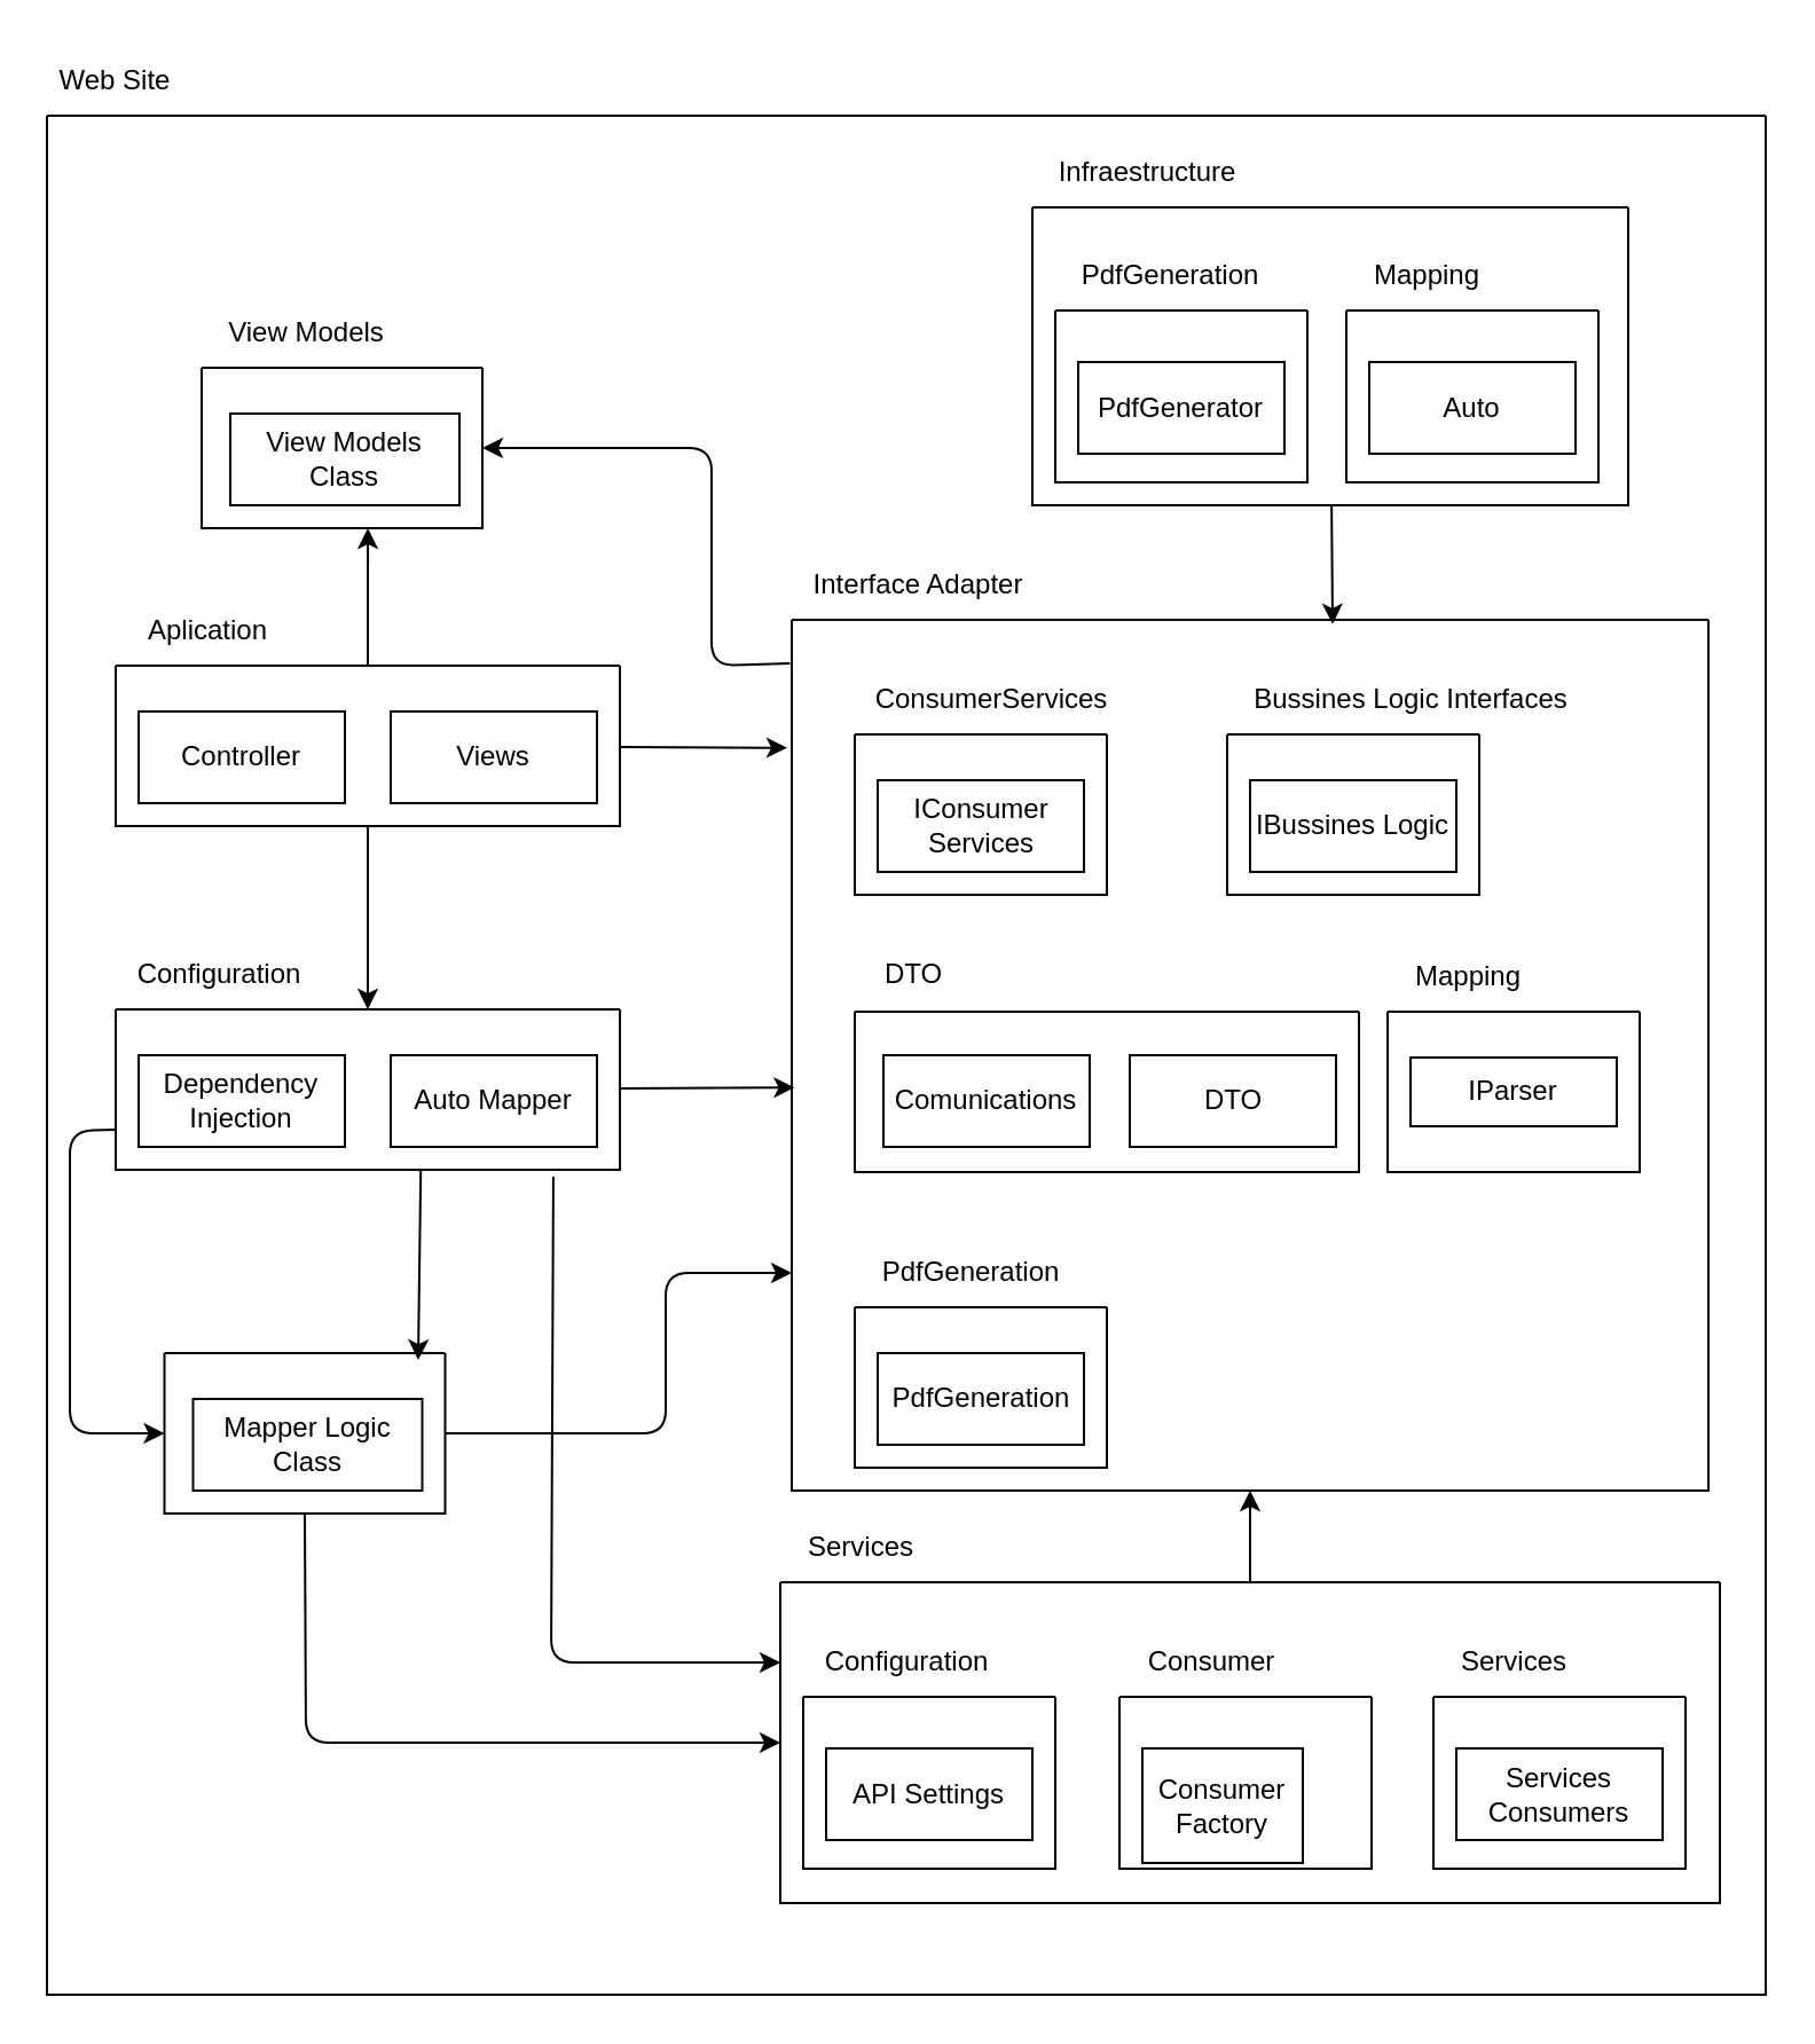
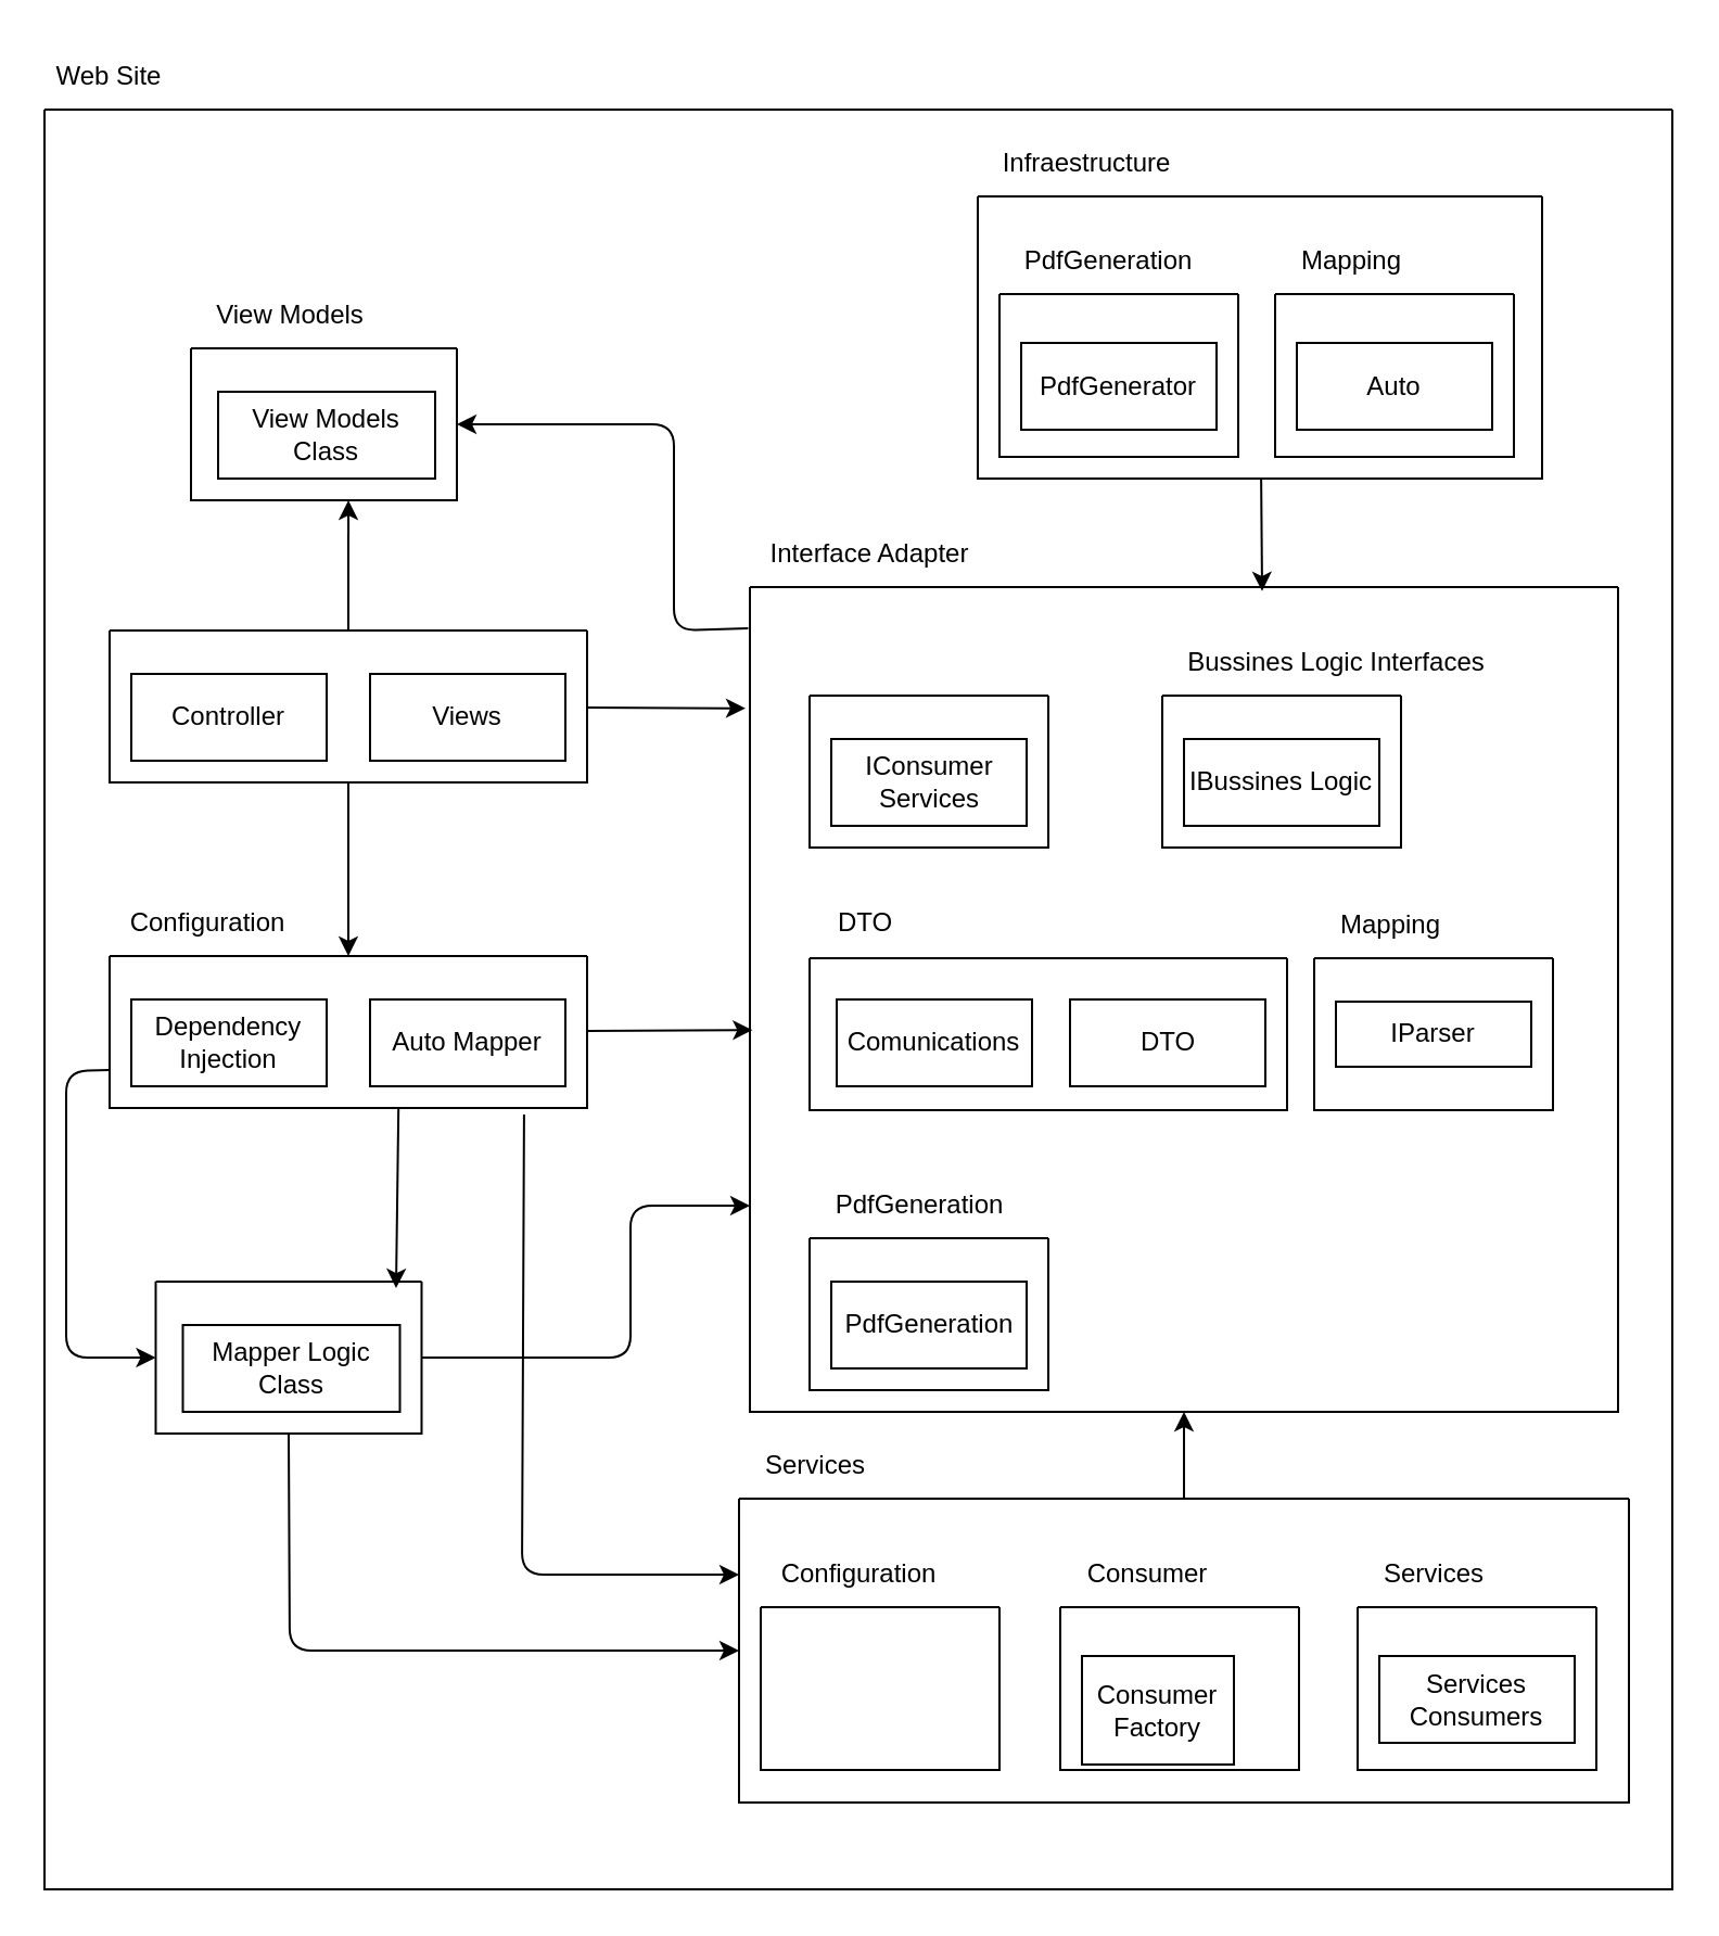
  <mxCell id="0" />
  <mxCell id="1" parent="0" />
  <mxCell id="2" value="" style="swimlane;startSize=0;" parent="1" vertex="1"><mxGeometry x="20" y="50" width="750" height="820" as="geometry" /></mxCell>
  <mxCell id="3" style="edgeStyle=none;html=1;entryX=0.5;entryY=0;entryDx=0;entryDy=0;" edge="1" parent="2" source="5" target="39"><mxGeometry relative="1" as="geometry" /></mxCell>
  <mxCell id="4" style="edgeStyle=none;html=1;entryX=-0.005;entryY=0.147;entryDx=0;entryDy=0;entryPerimeter=0;" edge="1" parent="2" source="5" target="11"><mxGeometry relative="1" as="geometry" /></mxCell>
  <mxCell id="5" value="" style="swimlane;startSize=0;" parent="2" vertex="1"><mxGeometry x="30" y="240" width="220" height="70" as="geometry" /></mxCell>
  <mxCell id="6" value="Controller" style="whiteSpace=wrap;html=1;" parent="5" vertex="1"><mxGeometry x="10" y="20" width="90" height="40" as="geometry" /></mxCell>
  <mxCell id="7" value="Views" style="whiteSpace=wrap;html=1;" vertex="1" parent="5"><mxGeometry x="120" y="20" width="90" height="40" as="geometry" /></mxCell>
- <mxCell id="8" value="Aplication" style="text;html=1;align=center;verticalAlign=middle;resizable=0;points=[];autosize=1;strokeColor=none;fillColor=none;" parent="2" vertex="1"><mxGeometry x="30" y="210" width="80" height="30" as="geometry" /></mxCell>
  <mxCell id="9" value="Interface Adapter" style="text;html=1;align=center;verticalAlign=middle;resizable=0;points=[];autosize=1;strokeColor=none;fillColor=none;" parent="2" vertex="1"><mxGeometry x="325" y="190" width="110" height="30" as="geometry" /></mxCell>
  <mxCell id="10" style="edgeStyle=none;html=1;exitX=-0.002;exitY=0.05;exitDx=0;exitDy=0;entryX=1;entryY=0.5;entryDx=0;entryDy=0;exitPerimeter=0;" edge="1" parent="2" source="11" target="59"><mxGeometry relative="1" as="geometry"><Array as="points"><mxPoint x="290" y="240" /><mxPoint x="290" y="145" /></Array></mxGeometry></mxCell>
  <mxCell id="11" value="" style="swimlane;startSize=0;" parent="2" vertex="1"><mxGeometry x="325" y="220" width="400" height="380" as="geometry" /></mxCell>
  <mxCell id="12" value="" style="swimlane;startSize=0;" parent="11" vertex="1"><mxGeometry x="27.5" y="50" width="110" height="70" as="geometry" /></mxCell>
  <mxCell id="13" value="IConsumer Services" style="whiteSpace=wrap;html=1;" parent="12" vertex="1"><mxGeometry x="10" y="20" width="90" height="40" as="geometry" /></mxCell>
- <mxCell id="14" value="ConsumerServices" style="text;html=1;align=center;verticalAlign=middle;resizable=0;points=[];autosize=1;strokeColor=none;fillColor=none;" parent="11" vertex="1"><mxGeometry x="26.5" y="20" width="120" height="30" as="geometry" /></mxCell>
  <mxCell id="15" value="" style="swimlane;startSize=0;" parent="11" vertex="1"><mxGeometry x="260" y="171" width="110" height="70" as="geometry" /></mxCell>
  <mxCell id="16" value="IParser" style="whiteSpace=wrap;html=1;" parent="15" vertex="1"><mxGeometry x="10" y="20" width="90" height="30" as="geometry" /></mxCell>
  <mxCell id="17" value="Mapping" style="text;html=1;align=center;verticalAlign=middle;resizable=0;points=[];autosize=1;strokeColor=none;fillColor=none;" parent="11" vertex="1"><mxGeometry x="260" y="141" width="70" height="30" as="geometry" /></mxCell>
  <mxCell id="18" value="" style="swimlane;startSize=0;" parent="11" vertex="1"><mxGeometry x="27.5" y="171" width="220" height="70" as="geometry" /></mxCell>
  <mxCell id="19" value="DTO" style="whiteSpace=wrap;html=1;" parent="18" vertex="1"><mxGeometry x="120" y="19" width="90" height="40" as="geometry" /></mxCell>
  <mxCell id="20" value="Comunications" style="whiteSpace=wrap;html=1;" parent="18" vertex="1"><mxGeometry x="12.5" y="19" width="90" height="40" as="geometry" /></mxCell>
  <mxCell id="21" value="DTO" style="text;html=1;align=center;verticalAlign=middle;resizable=0;points=[];autosize=1;strokeColor=none;fillColor=none;" parent="11" vertex="1"><mxGeometry x="27.5" y="140" width="50" height="30" as="geometry" /></mxCell>
  <mxCell id="22" value="" style="swimlane;startSize=0;" parent="11" vertex="1"><mxGeometry x="190" y="50" width="110" height="70" as="geometry" /></mxCell>
  <mxCell id="23" value="IBussines Logic" style="whiteSpace=wrap;html=1;" parent="22" vertex="1"><mxGeometry x="10" y="20" width="90" height="40" as="geometry" /></mxCell>
  <mxCell id="24" value="Bussines Logic Interfaces" style="text;html=1;align=center;verticalAlign=middle;resizable=0;points=[];autosize=1;strokeColor=none;fillColor=none;" parent="11" vertex="1"><mxGeometry x="190" y="20" width="160" height="30" as="geometry" /></mxCell>
  <mxCell id="25" value="" style="swimlane;startSize=0;" parent="11" vertex="1"><mxGeometry x="27.5" y="300" width="110" height="70" as="geometry" /></mxCell>
  <mxCell id="26" value="PdfGeneration" style="whiteSpace=wrap;html=1;" parent="25" vertex="1"><mxGeometry x="10" y="20" width="90" height="40" as="geometry" /></mxCell>
  <mxCell id="27" value="PdfGeneration" style="text;html=1;align=center;verticalAlign=middle;resizable=0;points=[];autosize=1;strokeColor=none;fillColor=none;" parent="11" vertex="1"><mxGeometry x="27.5" y="270" width="100" height="30" as="geometry" /></mxCell>
  <mxCell id="28" value="" style="swimlane;startSize=0;" parent="2" vertex="1"><mxGeometry x="430" y="40" width="260" height="130" as="geometry" /></mxCell>
  <mxCell id="29" value="PdfGeneration" style="text;html=1;align=center;verticalAlign=middle;resizable=0;points=[];autosize=1;strokeColor=none;fillColor=none;" parent="28" vertex="1"><mxGeometry x="10" y="15" width="100" height="30" as="geometry" /></mxCell>
  <mxCell id="30" value="" style="swimlane;startSize=0;" parent="28" vertex="1"><mxGeometry x="137" y="45" width="110" height="75" as="geometry" /></mxCell>
  <mxCell id="31" value="Auto" style="whiteSpace=wrap;html=1;" parent="30" vertex="1"><mxGeometry x="10" y="22.5" width="90" height="40" as="geometry" /></mxCell>
  <mxCell id="32" value="Mapping" style="text;html=1;align=center;verticalAlign=middle;resizable=0;points=[];autosize=1;strokeColor=none;fillColor=none;" parent="28" vertex="1"><mxGeometry x="137" y="15" width="70" height="30" as="geometry" /></mxCell>
  <mxCell id="33" value="" style="swimlane;startSize=0;" vertex="1" parent="28"><mxGeometry x="10" y="45" width="110" height="75" as="geometry" /></mxCell>
  <mxCell id="34" value="PdfGenerator" style="whiteSpace=wrap;html=1;" vertex="1" parent="33"><mxGeometry x="10" y="22.5" width="90" height="40" as="geometry" /></mxCell>
  <mxCell id="35" value="Infraestructure" style="text;html=1;align=center;verticalAlign=middle;resizable=0;points=[];autosize=1;strokeColor=none;fillColor=none;" parent="2" vertex="1"><mxGeometry x="430" y="10" width="100" height="30" as="geometry" /></mxCell>
  <mxCell id="36" value="Configuration" style="text;html=1;align=center;verticalAlign=middle;resizable=0;points=[];autosize=1;strokeColor=none;fillColor=none;" parent="2" vertex="1"><mxGeometry x="30" y="360" width="90" height="30" as="geometry" /></mxCell>
  <mxCell id="37" style="edgeStyle=none;html=1;exitX=0;exitY=0.75;exitDx=0;exitDy=0;entryX=0;entryY=0.5;entryDx=0;entryDy=0;" edge="1" parent="2" source="39" target="44"><mxGeometry relative="1" as="geometry"><Array as="points"><mxPoint x="10" y="443" /><mxPoint x="10" y="575" /></Array></mxGeometry></mxCell>
  <mxCell id="38" style="edgeStyle=none;html=1;exitX=0.868;exitY=1.043;exitDx=0;exitDy=0;entryX=0;entryY=0.25;entryDx=0;entryDy=0;exitPerimeter=0;" edge="1" parent="2" source="39" target="47"><mxGeometry relative="1" as="geometry"><Array as="points"><mxPoint x="220" y="675" /></Array></mxGeometry></mxCell>
  <mxCell id="39" value="" style="swimlane;startSize=0;" parent="2" vertex="1"><mxGeometry x="30" y="390" width="220" height="70" as="geometry" /></mxCell>
  <mxCell id="40" value="Dependency Injection" style="whiteSpace=wrap;html=1;" parent="39" vertex="1"><mxGeometry x="10" y="20" width="90" height="40" as="geometry" /></mxCell>
  <mxCell id="41" value="Auto Mapper" style="whiteSpace=wrap;html=1;" parent="39" vertex="1"><mxGeometry x="120" y="20" width="90" height="40" as="geometry" /></mxCell>
  <mxCell id="42" style="edgeStyle=none;html=1;exitX=0.5;exitY=1;exitDx=0;exitDy=0;entryX=0;entryY=0.5;entryDx=0;entryDy=0;" edge="1" parent="2" source="44" target="47"><mxGeometry relative="1" as="geometry"><Array as="points"><mxPoint x="113" y="710" /></Array></mxGeometry></mxCell>
  <mxCell id="43" style="edgeStyle=none;html=1;entryX=0;entryY=0.75;entryDx=0;entryDy=0;" edge="1" parent="2" source="44" target="11"><mxGeometry relative="1" as="geometry"><Array as="points"><mxPoint x="270" y="575" /><mxPoint x="270" y="505" /></Array></mxGeometry></mxCell>
  <mxCell id="44" value="" style="swimlane;startSize=0;" vertex="1" parent="2"><mxGeometry x="51.25" y="540" width="122.5" height="70" as="geometry" /></mxCell>
  <mxCell id="45" value="Mapper Logic Class" style="whiteSpace=wrap;html=1;" vertex="1" parent="44"><mxGeometry x="12.5" y="20" width="100" height="40" as="geometry" /></mxCell>
  <mxCell id="46" style="edgeStyle=none;html=1;exitX=0.5;exitY=0;exitDx=0;exitDy=0;entryX=0.5;entryY=1;entryDx=0;entryDy=0;" edge="1" parent="2" source="47" target="11"><mxGeometry relative="1" as="geometry" /></mxCell>
  <mxCell id="47" value="" style="swimlane;startSize=0;" vertex="1" parent="2"><mxGeometry x="320" y="640" width="410" height="140" as="geometry" /></mxCell>
  <mxCell id="48" value="Configuration" style="text;html=1;align=center;verticalAlign=middle;resizable=0;points=[];autosize=1;strokeColor=none;fillColor=none;" vertex="1" parent="47"><mxGeometry x="10" y="20" width="90" height="30" as="geometry" /></mxCell>
  <mxCell id="49" value="" style="swimlane;startSize=0;" vertex="1" parent="47"><mxGeometry x="148" y="50" width="110" height="75" as="geometry" /></mxCell>
  <mxCell id="50" value="Consumer Factory" style="whiteSpace=wrap;html=1;" vertex="1" parent="49"><mxGeometry x="10" y="22.5" width="70" height="50" as="geometry" /></mxCell>
  <mxCell id="51" value="Consumer" style="text;html=1;align=center;verticalAlign=middle;resizable=0;points=[];autosize=1;strokeColor=none;fillColor=none;" vertex="1" parent="47"><mxGeometry x="148" y="20" width="80" height="30" as="geometry" /></mxCell>
  <mxCell id="52" value="" style="swimlane;startSize=0;" vertex="1" parent="47"><mxGeometry x="10" y="50" width="110" height="75" as="geometry" /></mxCell>
- <mxCell id="53" value="API Settings" style="whiteSpace=wrap;html=1;" vertex="1" parent="52"><mxGeometry x="10" y="22.5" width="90" height="40" as="geometry" /></mxCell>
  <mxCell id="54" value="" style="swimlane;startSize=0;" vertex="1" parent="47"><mxGeometry x="285" y="50" width="110" height="75" as="geometry" /></mxCell>
  <mxCell id="55" value="Services Consumers" style="whiteSpace=wrap;html=1;" vertex="1" parent="54"><mxGeometry x="10" y="22.5" width="90" height="40" as="geometry" /></mxCell>
  <mxCell id="56" value="Services" style="text;html=1;align=center;verticalAlign=middle;resizable=0;points=[];autosize=1;strokeColor=none;fillColor=none;" vertex="1" parent="47"><mxGeometry x="285" y="20" width="70" height="30" as="geometry" /></mxCell>
  <mxCell id="57" value="Services" style="text;html=1;align=center;verticalAlign=middle;resizable=0;points=[];autosize=1;strokeColor=none;fillColor=none;" vertex="1" parent="2"><mxGeometry x="320" y="610" width="70" height="30" as="geometry" /></mxCell>
  <mxCell id="58" value="View Models" style="text;html=1;align=center;verticalAlign=middle;resizable=0;points=[];autosize=1;strokeColor=none;fillColor=none;" vertex="1" parent="2"><mxGeometry x="67.5" y="80" width="90" height="30" as="geometry" /></mxCell>
  <mxCell id="59" value="" style="swimlane;startSize=0;" vertex="1" parent="2"><mxGeometry x="67.5" y="110" width="122.5" height="70" as="geometry" /></mxCell>
  <mxCell id="60" value="View Models Class" style="whiteSpace=wrap;html=1;" vertex="1" parent="59"><mxGeometry x="12.5" y="20" width="100" height="40" as="geometry" /></mxCell>
  <mxCell id="61" style="edgeStyle=none;html=1;entryX=0.592;entryY=1;entryDx=0;entryDy=0;entryPerimeter=0;" edge="1" parent="2" source="5" target="59"><mxGeometry relative="1" as="geometry" /></mxCell>
  <mxCell id="62" style="edgeStyle=none;html=1;entryX=0.003;entryY=0.537;entryDx=0;entryDy=0;entryPerimeter=0;" edge="1" parent="2" source="39" target="11"><mxGeometry relative="1" as="geometry" /></mxCell>
  <mxCell id="63" style="edgeStyle=none;html=1;entryX=0.904;entryY=0.043;entryDx=0;entryDy=0;entryPerimeter=0;exitX=0.605;exitY=1;exitDx=0;exitDy=0;exitPerimeter=0;" edge="1" parent="2" source="39" target="44"><mxGeometry relative="1" as="geometry" /></mxCell>
  <mxCell id="64" style="edgeStyle=none;html=1;entryX=0.59;entryY=0.005;entryDx=0;entryDy=0;entryPerimeter=0;" edge="1" parent="2" source="28" target="11"><mxGeometry relative="1" as="geometry" /></mxCell>
  <mxCell id="65" value="Web Site" style="text;html=1;align=center;verticalAlign=middle;whiteSpace=wrap;rounded=0;" parent="1" vertex="1"><mxGeometry x="20" y="20" width="60" height="30" as="geometry" /></mxCell>
